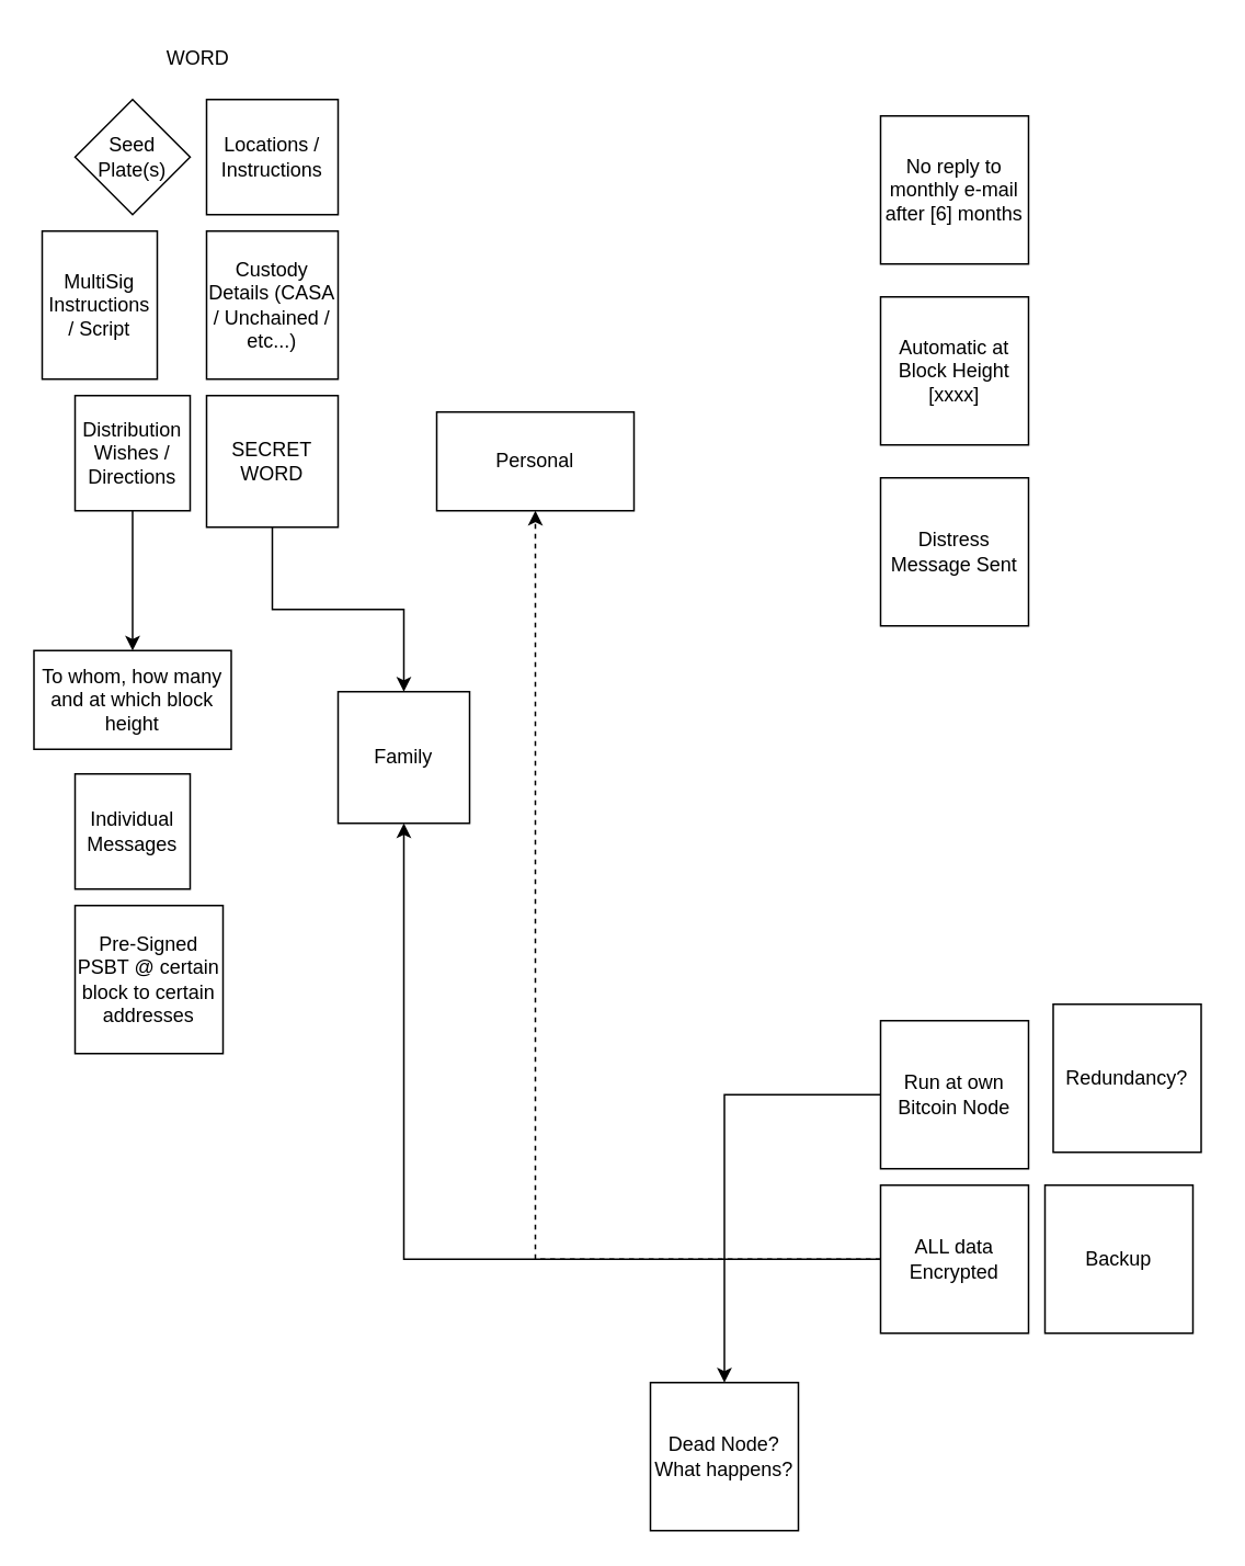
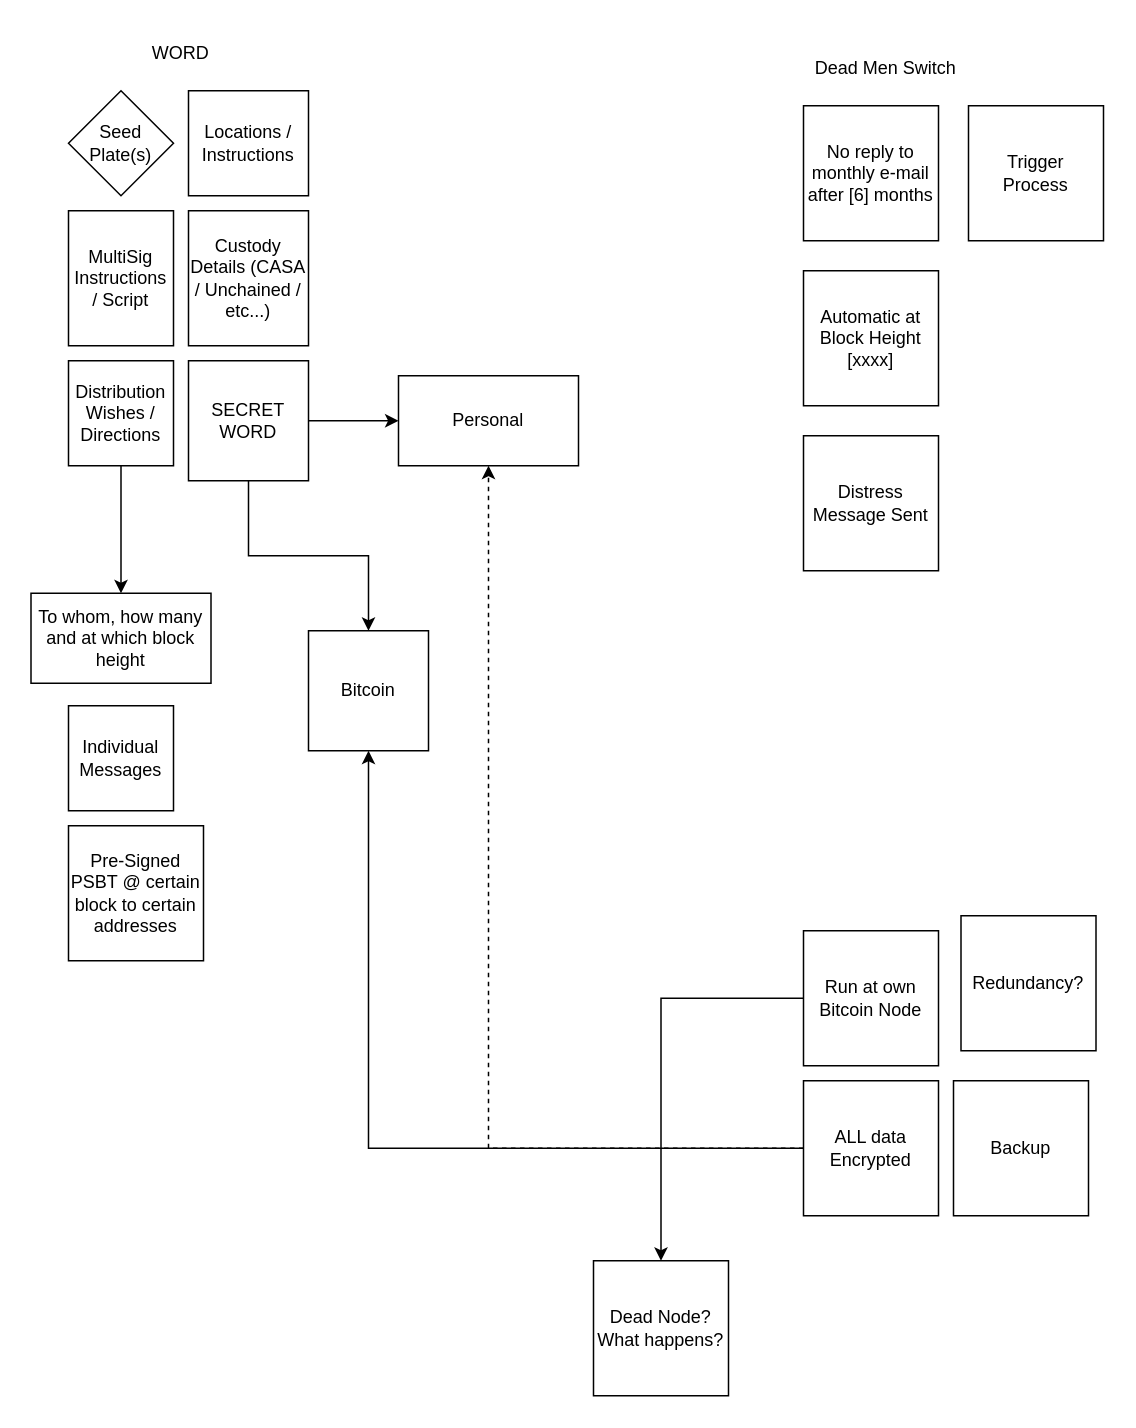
  <mxCell id="0" />
  <mxCell id="1" parent="0" />
  <mxCell id="2" value="Seed &lt;br&gt;Plate(s)" style="rhombus;whiteSpace=wrap;html=1;aspect=fixed;" vertex="1" parent="1"><mxGeometry x="45" y="60" width="70" height="70" as="geometry" /></mxCell>
- <mxCell id="3" value="MultiSig &lt;br&gt;Instructions / Script" style="whiteSpace=wrap;html=1;" vertex="1" parent="1"><mxGeometry x="25" y="140" width="70" height="90" as="geometry" /></mxCell>
+ <mxCell id="3" value="MultiSig &lt;br&gt;Instructions / Script" style="whiteSpace=wrap;html=1;" vertex="1" parent="1"><mxGeometry x="45" y="140" width="70" height="90" as="geometry" /></mxCell>
  <mxCell id="4" value="Custody Details (CASA / Unchained / etc...)" style="whiteSpace=wrap;html=1;" vertex="1" parent="1"><mxGeometry x="125" y="140" width="80" height="90" as="geometry" /></mxCell>
  <mxCell id="5" value="Locations / Instructions" style="whiteSpace=wrap;html=1;" vertex="1" parent="1"><mxGeometry x="125" y="60" width="80" height="70" as="geometry" /></mxCell>
  <mxCell id="6" value="WORD" style="text;html=1;strokeColor=none;fillColor=none;align=center;verticalAlign=middle;whiteSpace=wrap;rounded=0;" vertex="1" parent="1"><mxGeometry x="45" y="20" width="150" height="30" as="geometry" /></mxCell>
  <mxCell id="7" value="" style="edgeStyle=orthogonalEdgeStyle;rounded=0;orthogonalLoop=1;jettySize=auto;html=1;strokeColor=default;" edge="1" parent="1" source="8" target="12"><mxGeometry relative="1" as="geometry" /></mxCell>
  <mxCell id="8" value="Distribution Wishes / Directions" style="whiteSpace=wrap;html=1;aspect=fixed;" vertex="1" parent="1"><mxGeometry x="45" y="240" width="70" height="70" as="geometry" /></mxCell>
+ <mxCell id="9" value="" style="edgeStyle=orthogonalEdgeStyle;rounded=0;orthogonalLoop=1;jettySize=auto;html=1;strokeColor=default;" edge="1" parent="1" source="11" target="13"><mxGeometry relative="1" as="geometry" /></mxCell>
  <mxCell id="10" value="" style="edgeStyle=orthogonalEdgeStyle;rounded=0;orthogonalLoop=1;jettySize=auto;html=1;strokeColor=default;" edge="1" parent="1" source="11" target="14"><mxGeometry relative="1" as="geometry" /></mxCell>
  <mxCell id="11" value="SECRET WORD" style="whiteSpace=wrap;html=1;aspect=fixed;" vertex="1" parent="1"><mxGeometry x="125" y="240" width="80" height="80" as="geometry" /></mxCell>
  <mxCell id="12" value="To whom, how many and at which block height" style="whiteSpace=wrap;html=1;" vertex="1" parent="1"><mxGeometry x="20" y="395" width="120" height="60" as="geometry" /></mxCell>
  <mxCell id="13" value="Personal" style="whiteSpace=wrap;html=1;" vertex="1" parent="1"><mxGeometry x="265" y="250" width="120" height="60" as="geometry" /></mxCell>
- <mxCell id="14" value="Family" style="whiteSpace=wrap;html=1;aspect=fixed;" vertex="1" parent="1"><mxGeometry x="205" y="420" width="80" height="80" as="geometry" /></mxCell>
+ <mxCell id="14" value="Bitcoin" style="whiteSpace=wrap;html=1;aspect=fixed;" vertex="1" parent="1"><mxGeometry x="205" y="420" width="80" height="80" as="geometry" /></mxCell>
  <mxCell id="15" value="Individual Messages" style="whiteSpace=wrap;html=1;aspect=fixed;" vertex="1" parent="1"><mxGeometry x="45" y="470" width="70" height="70" as="geometry" /></mxCell>
+ <mxCell id="16" value="Dead Men Switch" style="text;html=1;strokeColor=none;fillColor=none;align=center;verticalAlign=middle;whiteSpace=wrap;rounded=0;" vertex="1" parent="1"><mxGeometry x="515" y="30" width="150" height="30" as="geometry" /></mxCell>
  <mxCell id="17" value="No reply to monthly e-mail after [6] months" style="whiteSpace=wrap;html=1;aspect=fixed;" vertex="1" parent="1"><mxGeometry x="535" y="70" width="90" height="90" as="geometry" /></mxCell>
  <mxCell id="18" value="Automatic at Block Height [xxxx]" style="whiteSpace=wrap;html=1;aspect=fixed;" vertex="1" parent="1"><mxGeometry x="535" y="180" width="90" height="90" as="geometry" /></mxCell>
  <mxCell id="19" value="Distress Message Sent" style="whiteSpace=wrap;html=1;aspect=fixed;" vertex="1" parent="1"><mxGeometry x="535" y="290" width="90" height="90" as="geometry" /></mxCell>
  <mxCell id="20" style="edgeStyle=orthogonalEdgeStyle;rounded=0;orthogonalLoop=1;jettySize=auto;html=1;strokeColor=default;" edge="1" parent="1" source="21" target="28"><mxGeometry relative="1" as="geometry" /></mxCell>
  <mxCell id="21" value="Run at own Bitcoin Node" style="whiteSpace=wrap;html=1;aspect=fixed;" vertex="1" parent="1"><mxGeometry x="535" y="620" width="90" height="90" as="geometry" /></mxCell>
  <mxCell id="22" value="Redundancy?" style="whiteSpace=wrap;html=1;aspect=fixed;" vertex="1" parent="1"><mxGeometry x="640" y="610" width="90" height="90" as="geometry" /></mxCell>
  <mxCell id="23" value="Backup" style="whiteSpace=wrap;html=1;aspect=fixed;" vertex="1" parent="1"><mxGeometry x="635" y="720" width="90" height="90" as="geometry" /></mxCell>
  <mxCell id="24" style="edgeStyle=orthogonalEdgeStyle;rounded=0;orthogonalLoop=1;jettySize=auto;html=1;strokeColor=default;dashed=1;" edge="1" parent="1" source="26" target="13"><mxGeometry relative="1" as="geometry" /></mxCell>
  <mxCell id="25" style="edgeStyle=orthogonalEdgeStyle;rounded=0;orthogonalLoop=1;jettySize=auto;html=1;entryX=0.5;entryY=1;entryDx=0;entryDy=0;strokeColor=default;" edge="1" parent="1" source="26" target="14"><mxGeometry relative="1" as="geometry" /></mxCell>
  <mxCell id="26" value="ALL data Encrypted" style="whiteSpace=wrap;html=1;aspect=fixed;" vertex="1" parent="1"><mxGeometry x="535" y="720" width="90" height="90" as="geometry" /></mxCell>
+ <mxCell id="27" value="Trigger &lt;br&gt;Process" style="whiteSpace=wrap;html=1;aspect=fixed;" vertex="1" parent="1"><mxGeometry x="645" y="70" width="90" height="90" as="geometry" /></mxCell>
  <mxCell id="28" value="Dead Node?&lt;br&gt;What happens?" style="whiteSpace=wrap;html=1;aspect=fixed;" vertex="1" parent="1"><mxGeometry x="395" y="840" width="90" height="90" as="geometry" /></mxCell>
  <mxCell id="29" value="Pre-Signed PSBT @ certain block to certain addresses" style="whiteSpace=wrap;html=1;aspect=fixed;" vertex="1" parent="1"><mxGeometry x="45" y="550" width="90" height="90" as="geometry" /></mxCell>
